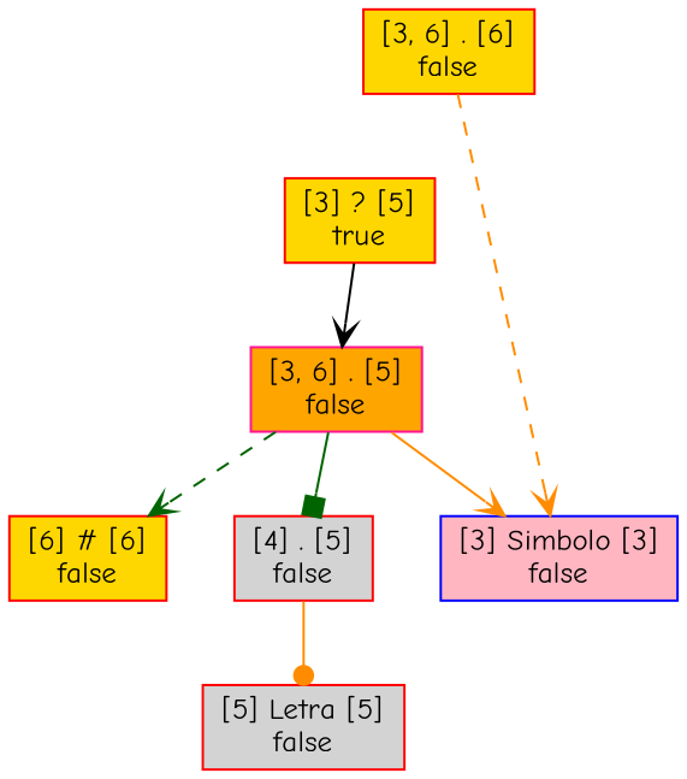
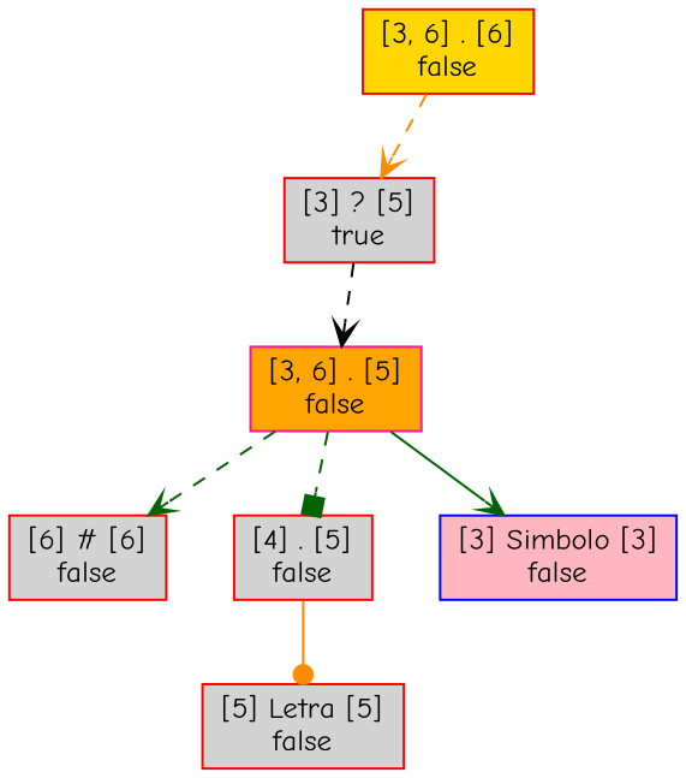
  digraph {
    fontname="Comic Neue"
    nodesep=0.4
    ranksep=0.5
    node [color=red fillcolor=lightgrey fontname="Comic Neue" fontsize=13 shape=box style=filled]
    edge [arrowhead=vee color=darkorange fontname="Comic Neue" style=dashed]
    n1 [fillcolor=gold label="[3, 6] . [6]\nfalse"]
-   n2 [fillcolor=gold label="[3] ? [5]\ntrue"]
+   n2 [label="[3] ? [5]\ntrue"]
    n3 [color=deeppink fillcolor=orange label="[3, 6] . [5]\nfalse"]
-   n4 [fillcolor=gold label="[6] # [6]\nfalse"]
+   n4 [label="[6] # [6]\nfalse"]
    n5 [color=blue fillcolor=lightpink label="[3] Simbolo [3]\nfalse"]
    n6 [label="[4] . [5]\nfalse"]
    n7 [label="[5] Letra [5]\nfalse"]
-   n1 -> n5
-   n2 -> n3 [color=black style=solid]
+   n1 -> n2
+   n2 -> n3 [color=black]
    n3 -> n4 [color=darkgreen]
-   n3 -> n5 [style=solid]
-   n3 -> n6 [arrowhead=box color=darkgreen style=solid]
+   n3 -> n5 [color=darkgreen style=solid]
+   n3 -> n6 [arrowhead=box color=darkgreen]
    n6 -> n7 [arrowhead=dot style=solid]
  }
